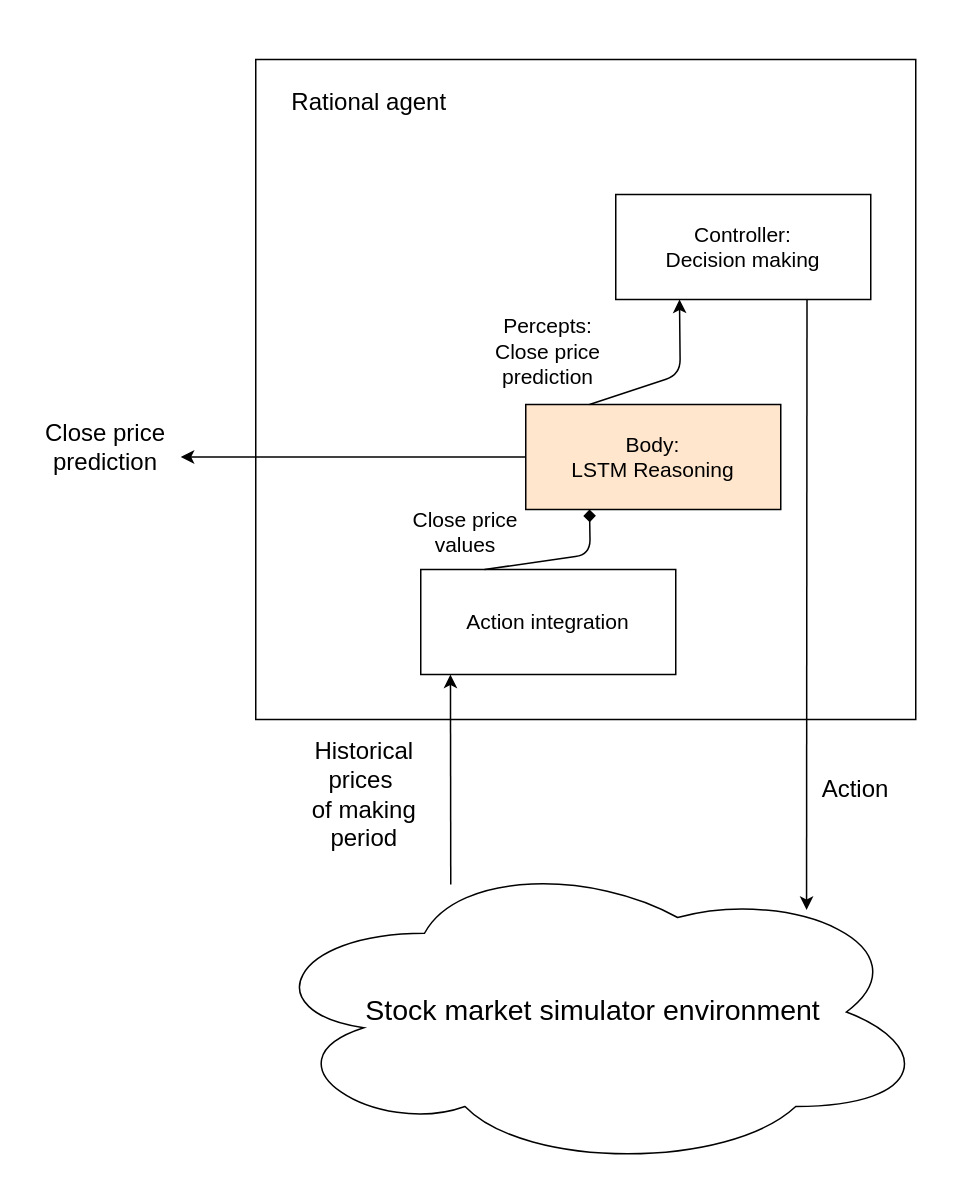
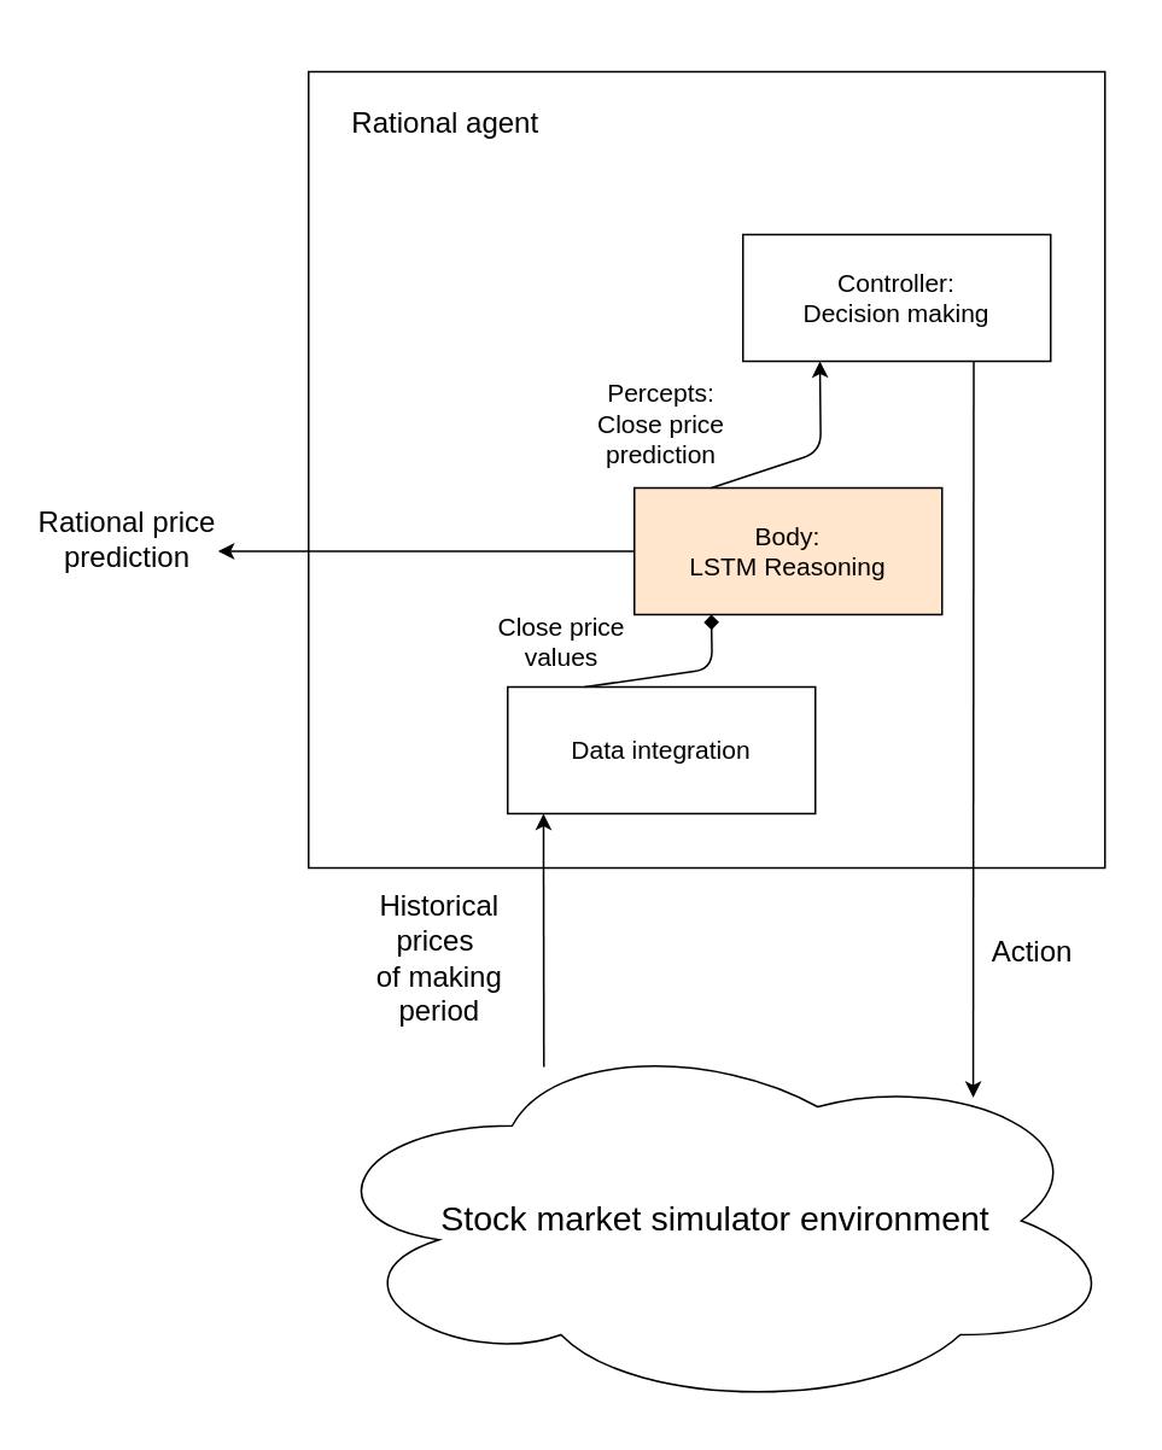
  <mxCell id="0" />
  <mxCell id="1" parent="0" />
  <mxCell id="2" value="&lt;span style=&quot;font-size: 19px&quot;&gt;Stock market simulator environment&lt;/span&gt;" style="ellipse;shape=cloud;whiteSpace=wrap;html=1;" parent="1" vertex="1"><mxGeometry x="170" y="550" width="450" height="210" as="geometry" /></mxCell>
  <mxCell id="3" value="&lt;div&gt;&lt;span style=&quot;font-size: 16px&quot;&gt;&lt;font face=&quot;helvetica&quot;&gt;Action&lt;/font&gt;&lt;/span&gt;&lt;/div&gt;" style="text;whiteSpace=wrap;html=1;align=center;" parent="1" vertex="1"><mxGeometry x="540" y="490" width="60" height="20" as="geometry" /></mxCell>
  <mxCell id="4" value="&lt;span style=&quot;font-family: &amp;#34;helvetica&amp;#34; ; font-size: 16px&quot;&gt;Historical prices&amp;nbsp;&lt;/span&gt;&lt;br style=&quot;font-family: &amp;#34;helvetica&amp;#34; ; font-size: 16px&quot;&gt;&lt;span style=&quot;font-family: &amp;#34;helvetica&amp;#34; ; font-size: 16px&quot;&gt;of&amp;nbsp;making period&lt;br&gt;&lt;/span&gt;" style="text;html=1;strokeColor=none;fillColor=none;align=center;verticalAlign=middle;whiteSpace=wrap;rounded=0;" parent="1" vertex="1"><mxGeometry x="190" y="490" width="105" height="40" as="geometry" /></mxCell>
  <mxCell id="5" value="&lt;div style=&quot;text-align: center ; font-size: 16px&quot;&gt;&lt;font style=&quot;font-size: 16px&quot;&gt;&lt;br&gt;&lt;/font&gt;&lt;/div&gt;&lt;div style=&quot;text-align: center ; font-size: 16px&quot;&gt;&lt;font style=&quot;font-size: 16px&quot;&gt;&lt;br&gt;&lt;/font&gt;&lt;/div&gt;&lt;div style=&quot;text-align: center ; font-size: 16px&quot;&gt;&lt;font style=&quot;font-size: 16px&quot;&gt;&lt;br&gt;&lt;/font&gt;&lt;/div&gt;&lt;div style=&quot;text-align: center ; font-size: 16px&quot;&gt;&lt;font style=&quot;font-size: 16px&quot;&gt;&amp;nbsp;&lt;/font&gt;&lt;span&gt;&amp;nbsp; &amp;nbsp; Rational agent&lt;/span&gt;&lt;/div&gt;&lt;div style=&quot;text-align: center ; font-size: 16px&quot;&gt;&lt;font style=&quot;font-size: 16px&quot;&gt;&lt;br&gt;&lt;/font&gt;&lt;/div&gt;&lt;div style=&quot;text-align: center ; font-size: 16px&quot;&gt;&lt;font style=&quot;font-size: 16px&quot;&gt;&lt;br&gt;&lt;/font&gt;&lt;/div&gt;&lt;div style=&quot;text-align: center ; font-size: 16px&quot;&gt;&lt;font style=&quot;font-size: 16px&quot;&gt;&lt;br&gt;&lt;/font&gt;&lt;/div&gt;&lt;div style=&quot;text-align: center ; font-size: 16px&quot;&gt;&lt;font style=&quot;font-size: 16px&quot;&gt;&lt;br&gt;&lt;/font&gt;&lt;/div&gt;&lt;div style=&quot;text-align: center ; font-size: 16px&quot;&gt;&lt;font style=&quot;font-size: 16px&quot;&gt;&lt;br&gt;&lt;/font&gt;&lt;/div&gt;&lt;div style=&quot;text-align: center ; font-size: 16px&quot;&gt;&lt;font style=&quot;font-size: 16px&quot;&gt;&lt;br&gt;&lt;/font&gt;&lt;/div&gt;&lt;div style=&quot;text-align: center ; font-size: 16px&quot;&gt;&lt;font style=&quot;font-size: 16px&quot;&gt;&lt;br&gt;&lt;/font&gt;&lt;/div&gt;&lt;div style=&quot;text-align: center ; font-size: 16px&quot;&gt;&lt;font style=&quot;font-size: 16px&quot;&gt;&lt;br&gt;&lt;/font&gt;&lt;/div&gt;&lt;div style=&quot;text-align: center ; font-size: 16px&quot;&gt;&lt;span&gt;&lt;font style=&quot;font-size: 16px&quot;&gt;&lt;br&gt;&lt;/font&gt;&lt;/span&gt;&lt;/div&gt;&lt;div style=&quot;font-size: 16px&quot;&gt;&lt;span&gt;&lt;font style=&quot;font-size: 16px&quot;&gt;&lt;br&gt;&lt;/font&gt;&lt;/span&gt;&lt;/div&gt;&lt;div style=&quot;font-size: 16px&quot;&gt;&lt;span&gt;&lt;font style=&quot;font-size: 16px&quot;&gt;&lt;br&gt;&lt;/font&gt;&lt;/span&gt;&lt;/div&gt;&lt;div style=&quot;font-size: 16px&quot;&gt;&lt;span&gt;&lt;font style=&quot;font-size: 16px&quot;&gt;&lt;br&gt;&lt;/font&gt;&lt;/span&gt;&lt;/div&gt;&lt;div style=&quot;font-size: 16px&quot;&gt;&lt;span&gt;&lt;font style=&quot;font-size: 16px&quot;&gt;&lt;br&gt;&lt;/font&gt;&lt;/span&gt;&lt;/div&gt;&lt;div style=&quot;font-size: 16px&quot;&gt;&lt;span&gt;&lt;font style=&quot;font-size: 16px&quot;&gt;&lt;br&gt;&lt;/font&gt;&lt;/span&gt;&lt;/div&gt;&lt;div style=&quot;font-size: 16px&quot;&gt;&lt;span&gt;&lt;font style=&quot;font-size: 16px&quot;&gt;&lt;br&gt;&lt;/font&gt;&lt;/span&gt;&lt;/div&gt;&lt;div style=&quot;font-size: 16px&quot;&gt;&lt;span&gt;&lt;font style=&quot;font-size: 16px&quot;&gt;&lt;br&gt;&lt;/font&gt;&lt;/span&gt;&lt;/div&gt;&lt;div style=&quot;font-size: 16px&quot;&gt;&lt;span&gt;&lt;font style=&quot;font-size: 16px&quot;&gt;&lt;br&gt;&lt;/font&gt;&lt;/span&gt;&lt;/div&gt;&lt;div style=&quot;font-size: 16px&quot;&gt;&lt;span&gt;&lt;font style=&quot;font-size: 16px&quot;&gt;&lt;br&gt;&lt;/font&gt;&lt;/span&gt;&lt;/div&gt;&lt;div style=&quot;font-size: 16px&quot;&gt;&lt;span&gt;&lt;font style=&quot;font-size: 16px&quot;&gt;&lt;br&gt;&lt;/font&gt;&lt;/span&gt;&lt;/div&gt;&lt;div style=&quot;font-size: 16px&quot;&gt;&lt;span&gt;&lt;font style=&quot;font-size: 16px&quot;&gt;&lt;br&gt;&lt;/font&gt;&lt;/span&gt;&lt;/div&gt;&lt;div style=&quot;font-size: 16px&quot;&gt;&lt;span&gt;&lt;font style=&quot;font-size: 16px&quot;&gt;&lt;br&gt;&lt;/font&gt;&lt;/span&gt;&lt;/div&gt;&lt;div style=&quot;font-size: 16px&quot;&gt;&lt;span&gt;&lt;font style=&quot;font-size: 16px&quot;&gt;&lt;br&gt;&lt;/font&gt;&lt;/span&gt;&lt;/div&gt;&lt;div style=&quot;font-size: 16px&quot;&gt;&lt;span&gt;&lt;br&gt;&lt;/span&gt;&lt;/div&gt;" style="whiteSpace=wrap;html=1;aspect=fixed;align=left;" parent="1" vertex="1"><mxGeometry x="170" y="20" width="440" height="440" as="geometry" /></mxCell>
  <mxCell id="6" value="&lt;font style=&quot;font-size: 14px&quot;&gt;Controller:&lt;br&gt;Decision making&lt;/font&gt;" style="rounded=0;whiteSpace=wrap;html=1;" parent="1" vertex="1"><mxGeometry x="410" y="110" width="170" height="70" as="geometry" /></mxCell>
  <mxCell id="7" value="&lt;font style=&quot;font-size: 14px&quot;&gt;Body:&lt;br&gt;LSTM Reasoning&lt;/font&gt;" style="rounded=0;whiteSpace=wrap;html=1;fillColor=#ffe6cc;" parent="1" vertex="1"><mxGeometry x="350" y="250" width="170" height="70" as="geometry" /></mxCell>
  <mxCell id="8" value="" style="endArrow=classic;html=1;exitX=0.25;exitY=0;exitDx=0;exitDy=0;entryX=0.25;entryY=1;entryDx=0;entryDy=0;" parent="1" source="7" target="6" edge="1"><mxGeometry width="50" height="50" relative="1" as="geometry"><mxPoint x="280" y="380" as="sourcePoint" /><mxPoint x="330" y="330" as="targetPoint" /><Array as="points"><mxPoint x="453" y="230" /></Array></mxGeometry></mxCell>
  <mxCell id="9" value="&lt;font style=&quot;font-size: 14px&quot;&gt;Percepts:&lt;br&gt;Close price prediction&lt;br&gt;&lt;/font&gt;" style="text;html=1;strokeColor=none;fillColor=none;align=center;verticalAlign=middle;whiteSpace=wrap;rounded=0;" parent="1" vertex="1"><mxGeometry x="310" y="150" width="110" height="130" as="geometry" /></mxCell>
- <mxCell id="10" value="&lt;font face=&quot;helvetica&quot;&gt;&lt;span style=&quot;font-size: 16px&quot;&gt;Close price prediction&lt;/span&gt;&lt;/font&gt;" style="text;whiteSpace=wrap;html=1;align=center;" parent="1" vertex="1"><mxGeometry x="20" y="252.5" width="100" height="65" as="geometry" /></mxCell>
+ <mxCell id="10" value="&lt;font face=&quot;helvetica&quot;&gt;&lt;span style=&quot;font-size: 16px&quot;&gt;Rational price prediction&lt;/span&gt;&lt;/font&gt;" style="text;whiteSpace=wrap;html=1;align=center;" parent="1" vertex="1"><mxGeometry x="20" y="252.5" width="100" height="65" as="geometry" /></mxCell>
  <mxCell id="11" value="" style="endArrow=classic;html=1;entryX=1;entryY=0.5;entryDx=0;entryDy=0;" parent="1" source="7" edge="1" target="10"><mxGeometry width="50" height="50" relative="1" as="geometry"><mxPoint x="510" y="290" as="sourcePoint" /><mxPoint x="580" y="290" as="targetPoint" /></mxGeometry></mxCell>
- <mxCell id="12" value="&lt;span style=&quot;font-size: 14px&quot;&gt;Action integration&lt;/span&gt;" style="rounded=0;whiteSpace=wrap;html=1;" vertex="1" parent="1"><mxGeometry x="280" y="360" width="170" height="70" as="geometry" /></mxCell>
+ <mxCell id="12" value="&lt;span style=&quot;font-size: 14px&quot;&gt;Data integration&lt;/span&gt;" style="rounded=0;whiteSpace=wrap;html=1;" vertex="1" parent="1"><mxGeometry x="280" y="360" width="170" height="70" as="geometry" /></mxCell>
  <mxCell id="13" value="" style="endArrow=diamond;html=1;entryX=0.25;entryY=1;entryDx=0;entryDy=0;exitX=0.25;exitY=0;exitDx=0;exitDy=0;" edge="1" parent="1" source="12" target="7"><mxGeometry width="50" height="50" relative="1" as="geometry"><mxPoint x="300" y="380" as="sourcePoint" /><mxPoint x="350" y="330" as="targetPoint" /><Array as="points"><mxPoint x="393" y="350" /></Array></mxGeometry></mxCell>
  <mxCell id="14" value="&lt;font style=&quot;font-size: 14px&quot;&gt;Close price values&lt;br&gt;&lt;/font&gt;" style="text;html=1;strokeColor=none;fillColor=none;align=center;verticalAlign=middle;whiteSpace=wrap;rounded=0;" vertex="1" parent="1"><mxGeometry x="255" y="270" width="110" height="130" as="geometry" /></mxCell>
  <mxCell id="15" value="" style="endArrow=classic;html=1;exitX=0.75;exitY=1;exitDx=0;exitDy=0;entryX=0.816;entryY=0.176;entryDx=0;entryDy=0;entryPerimeter=0;" edge="1" parent="1" source="6" target="2"><mxGeometry width="50" height="50" relative="1" as="geometry"><mxPoint x="490" y="560" as="sourcePoint" /><mxPoint x="540" y="510" as="targetPoint" /></mxGeometry></mxCell>
  <mxCell id="16" value="" style="endArrow=classic;html=1;entryX=0.295;entryY=0.932;entryDx=0;entryDy=0;entryPerimeter=0;" edge="1" parent="1" target="5"><mxGeometry width="50" height="50" relative="1" as="geometry"><mxPoint x="300" y="570" as="sourcePoint" /><mxPoint x="340" y="480" as="targetPoint" /></mxGeometry></mxCell>
